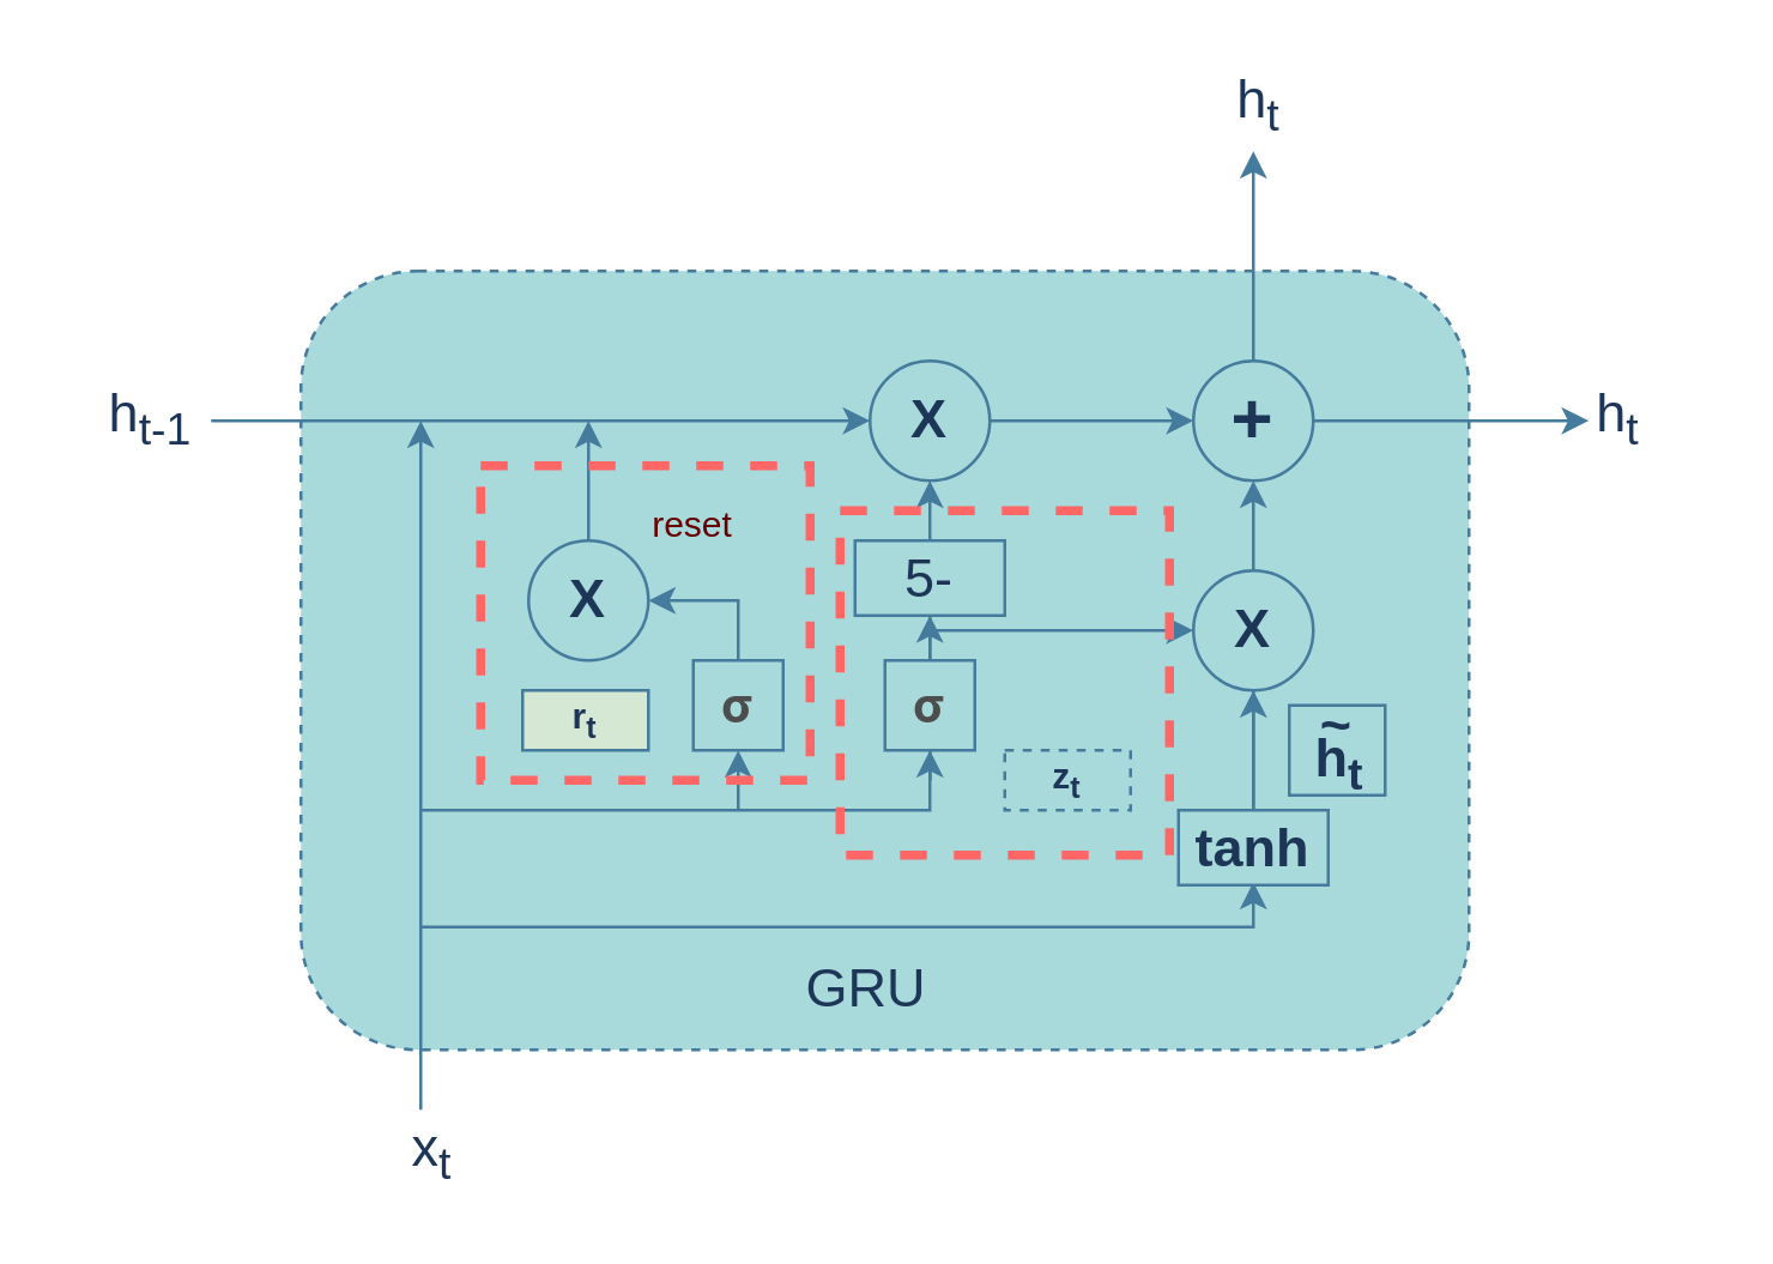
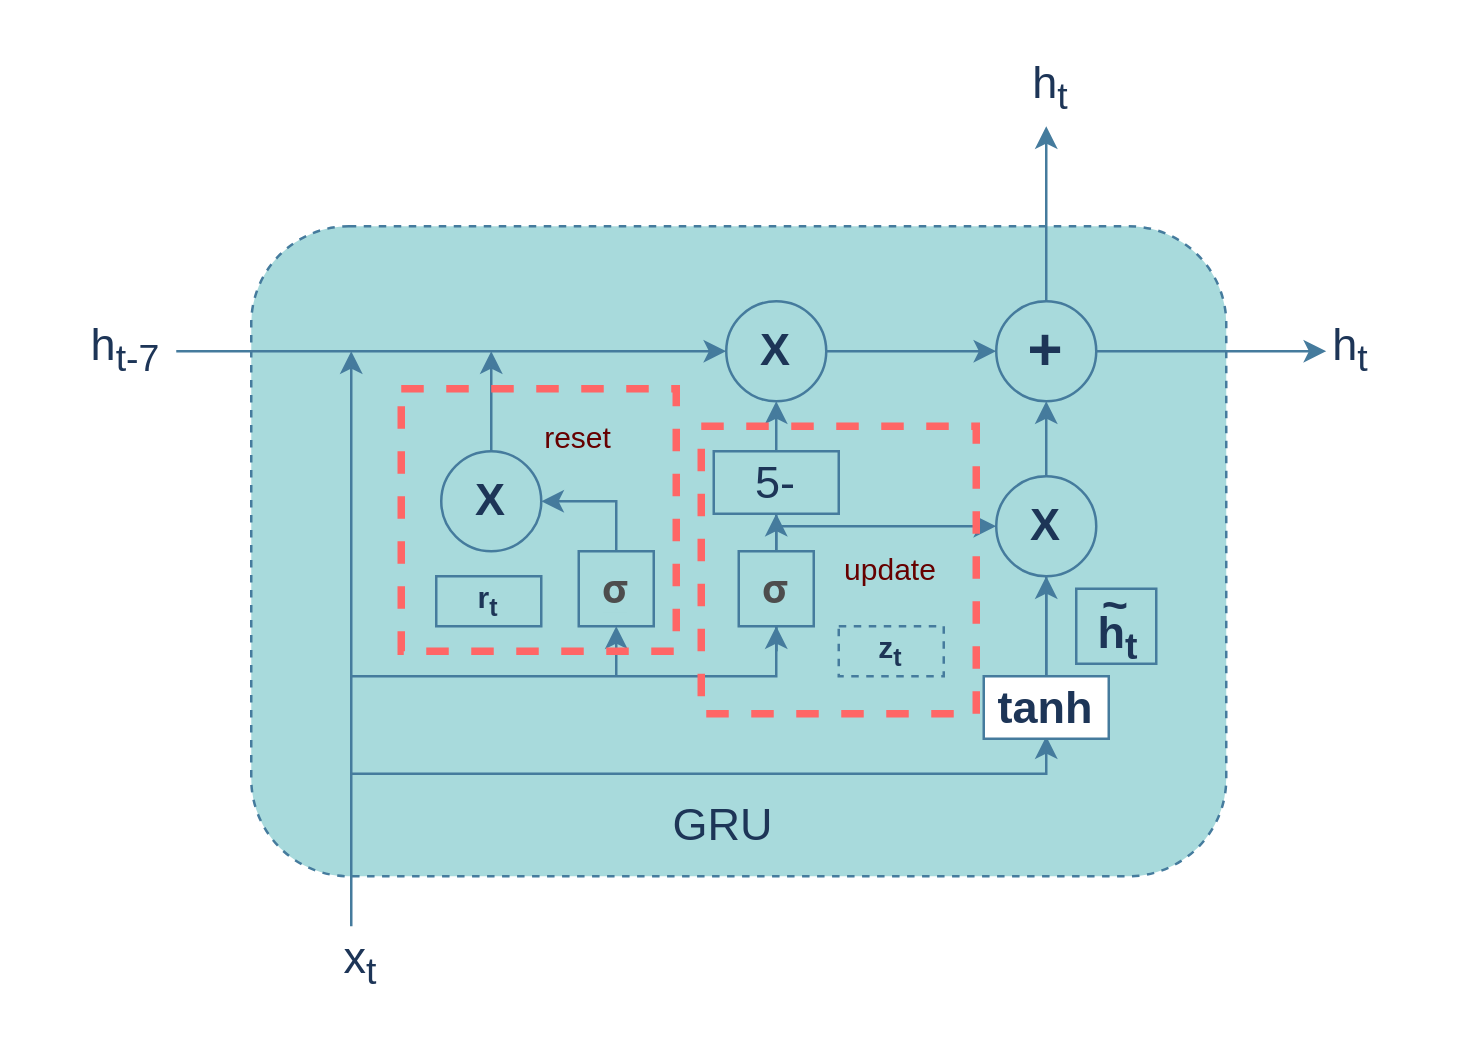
  <mxCell id="0" />
  <mxCell id="1" parent="0" />
  <mxCell id="2" value="" style="rounded=1;whiteSpace=wrap;html=1;dashed=1;labelBackgroundColor=none;fillColor=#A8DADC;strokeColor=#457B9D;fontColor=#1D3557;" vertex="1" parent="1"><mxGeometry x="100" y="90" width="390" height="260" as="geometry" /></mxCell>
  <mxCell id="3" value="" style="endArrow=classic;html=1;rounded=0;labelBackgroundColor=none;strokeColor=#457B9D;fontColor=default;" edge="1" parent="1" source="8"><mxGeometry width="50" height="50" relative="1" as="geometry"><mxPoint x="110" y="140" as="sourcePoint" /><mxPoint x="530" y="140" as="targetPoint" /></mxGeometry></mxCell>
  <mxCell id="4" value="" style="endArrow=classic;html=1;rounded=0;labelBackgroundColor=none;strokeColor=#457B9D;fontColor=default;" edge="1" parent="1" target="5"><mxGeometry width="50" height="50" relative="1" as="geometry"><mxPoint x="70" y="140" as="sourcePoint" /><mxPoint x="510" y="140" as="targetPoint" /></mxGeometry></mxCell>
  <mxCell id="5" value="" style="ellipse;whiteSpace=wrap;html=1;aspect=fixed;labelBackgroundColor=none;fillColor=#A8DADC;strokeColor=#457B9D;fontColor=#1D3557;" vertex="1" parent="1"><mxGeometry x="290" y="120" width="40" height="40" as="geometry" /></mxCell>
  <mxCell id="6" value="" style="endArrow=classic;html=1;rounded=0;labelBackgroundColor=none;strokeColor=#457B9D;fontColor=default;" edge="1" parent="1" source="5" target="8"><mxGeometry width="50" height="50" relative="1" as="geometry"><mxPoint x="330" y="140" as="sourcePoint" /><mxPoint x="510" y="140" as="targetPoint" /></mxGeometry></mxCell>
  <mxCell id="7" style="edgeStyle=orthogonalEdgeStyle;rounded=0;orthogonalLoop=1;jettySize=auto;html=1;exitX=0.5;exitY=0;exitDx=0;exitDy=0;labelBackgroundColor=none;strokeColor=#457B9D;fontColor=default;" edge="1" parent="1" source="8"><mxGeometry relative="1" as="geometry"><mxPoint x="418" y="50" as="targetPoint" /></mxGeometry></mxCell>
  <mxCell id="8" value="" style="ellipse;whiteSpace=wrap;html=1;aspect=fixed;labelBackgroundColor=none;fillColor=#A8DADC;strokeColor=#457B9D;fontColor=#1D3557;" vertex="1" parent="1"><mxGeometry x="398" y="120" width="40" height="40" as="geometry" /></mxCell>
  <mxCell id="9" value="" style="endArrow=classic;html=1;rounded=0;labelBackgroundColor=none;strokeColor=#457B9D;fontColor=default;" edge="1" parent="1"><mxGeometry width="50" height="50" relative="1" as="geometry"><mxPoint x="140" y="370" as="sourcePoint" /><mxPoint x="140" y="140" as="targetPoint" /></mxGeometry></mxCell>
  <mxCell id="10" value="" style="endArrow=classic;html=1;rounded=0;entryX=0.5;entryY=1;entryDx=0;entryDy=0;labelBackgroundColor=none;strokeColor=#457B9D;fontColor=default;" edge="1" parent="1" source="17" target="8"><mxGeometry width="50" height="50" relative="1" as="geometry"><mxPoint x="128" y="290" as="sourcePoint" /><mxPoint x="428" y="290" as="targetPoint" /><Array as="points"><mxPoint x="418" y="290" /></Array></mxGeometry></mxCell>
  <mxCell id="11" value="" style="endArrow=classic;html=1;rounded=0;entryX=0.5;entryY=1;entryDx=0;entryDy=0;labelBackgroundColor=none;strokeColor=#457B9D;fontColor=default;" edge="1" parent="1" source="19" target="5"><mxGeometry width="50" height="50" relative="1" as="geometry"><mxPoint x="140" y="260" as="sourcePoint" /><mxPoint x="260" y="220" as="targetPoint" /><Array as="points"><mxPoint x="310" y="260" /></Array></mxGeometry></mxCell>
  <mxCell id="12" style="edgeStyle=orthogonalEdgeStyle;rounded=0;orthogonalLoop=1;jettySize=auto;html=1;exitX=0.5;exitY=0;exitDx=0;exitDy=0;labelBackgroundColor=none;strokeColor=#457B9D;fontColor=default;" edge="1" parent="1" source="13"><mxGeometry relative="1" as="geometry"><mxPoint x="196" y="140" as="targetPoint" /></mxGeometry></mxCell>
  <mxCell id="13" value="" style="ellipse;whiteSpace=wrap;html=1;aspect=fixed;labelBackgroundColor=none;fillColor=#A8DADC;strokeColor=#457B9D;fontColor=#1D3557;" vertex="1" parent="1"><mxGeometry x="176" y="180" width="40" height="40" as="geometry" /></mxCell>
  <mxCell id="14" value="" style="endArrow=classic;html=1;rounded=0;entryX=1;entryY=0.5;entryDx=0;entryDy=0;labelBackgroundColor=none;strokeColor=#457B9D;fontColor=default;" edge="1" parent="1" source="22" target="13"><mxGeometry width="50" height="50" relative="1" as="geometry"><mxPoint x="246" y="270" as="sourcePoint" /><mxPoint x="396" y="440" as="targetPoint" /><Array as="points"><mxPoint x="246" y="200" /></Array></mxGeometry></mxCell>
  <mxCell id="15" value="" style="endArrow=classic;html=1;rounded=0;entryX=0;entryY=0.5;entryDx=0;entryDy=0;labelBackgroundColor=none;strokeColor=#457B9D;fontColor=default;" edge="1" parent="1" target="17"><mxGeometry width="50" height="50" relative="1" as="geometry"><mxPoint x="310" y="210" as="sourcePoint" /><mxPoint x="390" y="210" as="targetPoint" /></mxGeometry></mxCell>
  <mxCell id="16" value="" style="endArrow=classic;html=1;rounded=0;entryX=0.5;entryY=1;entryDx=0;entryDy=0;labelBackgroundColor=none;strokeColor=#457B9D;fontColor=default;" edge="1" parent="1" source="25" target="17"><mxGeometry width="50" height="50" relative="1" as="geometry"><mxPoint x="128" y="290" as="sourcePoint" /><mxPoint x="418" y="160" as="targetPoint" /><Array as="points"><mxPoint x="418" y="290" /></Array></mxGeometry></mxCell>
  <mxCell id="17" value="" style="ellipse;whiteSpace=wrap;html=1;aspect=fixed;labelBackgroundColor=none;fillColor=#A8DADC;strokeColor=#457B9D;fontColor=#1D3557;" vertex="1" parent="1"><mxGeometry x="398" y="190" width="40" height="40" as="geometry" /></mxCell>
  <mxCell id="18" value="" style="endArrow=classic;html=1;rounded=0;entryX=0.5;entryY=1;entryDx=0;entryDy=0;labelBackgroundColor=none;strokeColor=#457B9D;fontColor=default;" edge="1" parent="1" source="21" target="19"><mxGeometry width="50" height="50" relative="1" as="geometry"><mxPoint x="140" y="260" as="sourcePoint" /><mxPoint x="310" y="160" as="targetPoint" /><Array as="points"><mxPoint x="310" y="260" /></Array></mxGeometry></mxCell>
  <mxCell id="19" value="&lt;font style=&quot;font-size: 18px;&quot;&gt;5-&lt;/font&gt;" style="rounded=0;whiteSpace=wrap;html=1;labelBackgroundColor=none;fillColor=#A8DADC;strokeColor=#457B9D;fontColor=#1D3557;" vertex="1" parent="1"><mxGeometry x="285" y="180" width="50" height="25" as="geometry" /></mxCell>
  <mxCell id="20" value="" style="endArrow=classic;html=1;rounded=0;entryX=0.5;entryY=1;entryDx=0;entryDy=0;labelBackgroundColor=none;strokeColor=#457B9D;fontColor=default;" edge="1" parent="1" target="21"><mxGeometry width="50" height="50" relative="1" as="geometry"><mxPoint x="140" y="270" as="sourcePoint" /><mxPoint x="310" y="205" as="targetPoint" /><Array as="points"><mxPoint x="310" y="270" /></Array></mxGeometry></mxCell>
  <mxCell id="21" value="&lt;span style=&quot;color: rgb(77, 77, 77); font-family: -apple-system, &amp;quot;SF UI Text&amp;quot;, Arial, &amp;quot;PingFang SC&amp;quot;, &amp;quot;Hiragino Sans GB&amp;quot;, &amp;quot;Microsoft YaHei&amp;quot;, &amp;quot;WenQuanYi Micro Hei&amp;quot;, sans-serif; font-size: 16px; font-variant-ligatures: no-common-ligatures; text-align: start;&quot;&gt;&lt;b&gt;σ&lt;/b&gt;&lt;/span&gt;" style="rounded=0;whiteSpace=wrap;html=1;labelBackgroundColor=none;fillColor=#A8DADC;strokeColor=#457B9D;fontColor=#1D3557;" vertex="1" parent="1"><mxGeometry x="295" y="220" width="30" height="30" as="geometry" /></mxCell>
  <mxCell id="22" value="&lt;span style=&quot;color: rgb(77, 77, 77); font-family: -apple-system, &amp;quot;SF UI Text&amp;quot;, Arial, &amp;quot;PingFang SC&amp;quot;, &amp;quot;Hiragino Sans GB&amp;quot;, &amp;quot;Microsoft YaHei&amp;quot;, &amp;quot;WenQuanYi Micro Hei&amp;quot;, sans-serif; font-size: 16px; font-variant-ligatures: no-common-ligatures; text-align: start;&quot;&gt;&lt;b&gt;σ&lt;/b&gt;&lt;/span&gt;" style="rounded=0;whiteSpace=wrap;html=1;labelBackgroundColor=#a8dadc;fillColor=#A8DADC;strokeColor=#457B9D;fontColor=#1D3557;" vertex="1" parent="1"><mxGeometry x="231" y="220" width="30" height="30" as="geometry" /></mxCell>
  <mxCell id="23" value="" style="endArrow=classic;html=1;rounded=0;entryX=0.5;entryY=1;entryDx=0;entryDy=0;labelBackgroundColor=none;strokeColor=#457B9D;fontColor=default;" edge="1" parent="1" target="22"><mxGeometry width="50" height="50" relative="1" as="geometry"><mxPoint x="246" y="270" as="sourcePoint" /><mxPoint x="236" y="330" as="targetPoint" /></mxGeometry></mxCell>
  <mxCell id="24" value="" style="endArrow=classic;html=1;rounded=0;entryX=0.5;entryY=1;entryDx=0;entryDy=0;labelBackgroundColor=none;strokeColor=#457B9D;fontColor=default;" edge="1" parent="1"><mxGeometry width="50" height="50" relative="1" as="geometry"><mxPoint x="140" y="309" as="sourcePoint" /><mxPoint x="418" y="294" as="targetPoint" /><Array as="points"><mxPoint x="418" y="309" /></Array></mxGeometry></mxCell>
- <mxCell id="25" value="&lt;font style=&quot;font-size: 18px;&quot;&gt;&lt;b&gt;tanh&lt;/b&gt;&lt;/font&gt;" style="rounded=0;whiteSpace=wrap;html=1;labelBackgroundColor=none;fillColor=#A8DADC;strokeColor=#457B9D;fontColor=#1D3557;" vertex="1" parent="1"><mxGeometry x="393" y="270" width="50" height="25" as="geometry" /></mxCell>
+ <mxCell id="25" value="&lt;font style=&quot;font-size: 18px;&quot;&gt;&lt;b&gt;tanh&lt;/b&gt;&lt;/font&gt;" style="rounded=0;whiteSpace=wrap;html=1;labelBackgroundColor=none;fillColor=#ffffff;strokeColor=#457B9D;fontColor=#1D3557;" vertex="1" parent="1"><mxGeometry x="393" y="270" width="50" height="25" as="geometry" /></mxCell>
  <mxCell id="26" value="&lt;font style=&quot;font-size: 18px;&quot;&gt;&lt;b&gt;X&lt;/b&gt;&lt;/font&gt;" style="text;html=1;align=center;verticalAlign=middle;whiteSpace=wrap;rounded=0;labelBackgroundColor=none;fontColor=#1D3557;" vertex="1" parent="1"><mxGeometry x="166" y="185" width="60" height="30" as="geometry" /></mxCell>
  <mxCell id="27" value="&lt;font style=&quot;font-size: 18px;&quot;&gt;&lt;b&gt;X&lt;/b&gt;&lt;/font&gt;" style="text;html=1;align=center;verticalAlign=middle;whiteSpace=wrap;rounded=0;labelBackgroundColor=none;fontColor=#1D3557;" vertex="1" parent="1"><mxGeometry x="280" y="125" width="60" height="30" as="geometry" /></mxCell>
  <mxCell id="28" value="&lt;font style=&quot;font-size: 18px;&quot;&gt;&lt;b&gt;X&lt;/b&gt;&lt;/font&gt;" style="text;html=1;align=center;verticalAlign=middle;whiteSpace=wrap;rounded=0;labelBackgroundColor=none;fontColor=#1D3557;" vertex="1" parent="1"><mxGeometry x="388" y="195" width="60" height="30" as="geometry" /></mxCell>
  <mxCell id="29" value="&lt;font style=&quot;font-size: 24px;&quot;&gt;&lt;b&gt;+&lt;/b&gt;&lt;/font&gt;" style="text;html=1;align=center;verticalAlign=middle;whiteSpace=wrap;rounded=0;labelBackgroundColor=none;fontColor=#1D3557;" vertex="1" parent="1"><mxGeometry x="388" y="125" width="60" height="30" as="geometry" /></mxCell>
  <mxCell id="30" value="" style="rounded=0;whiteSpace=wrap;html=1;labelBackgroundColor=none;fillColor=#A8DADC;strokeColor=#457B9D;fontColor=#1D3557;" vertex="1" parent="1"><mxGeometry x="430" y="235" width="32" height="30" as="geometry" /></mxCell>
  <mxCell id="31" value="" style="group;labelBackgroundColor=none;fontColor=#1D3557;" vertex="1" connectable="0" parent="1"><mxGeometry x="415.5" y="227" width="61" height="43" as="geometry" /></mxCell>
  <mxCell id="32" value="&lt;b style=&quot;font-size: 18px;&quot;&gt;h&lt;sub&gt;t&lt;/sub&gt;&lt;/b&gt;" style="text;html=1;align=center;verticalAlign=middle;whiteSpace=wrap;rounded=0;labelBackgroundColor=none;fontColor=#1D3557;" vertex="1" parent="31"><mxGeometry x="1" y="13" width="60" height="30" as="geometry" /></mxCell>
  <mxCell id="33" value="&lt;font style=&quot;font-size: 18px;&quot;&gt;&lt;b&gt;~&lt;/b&gt;&lt;/font&gt;" style="text;html=1;align=center;verticalAlign=middle;whiteSpace=wrap;rounded=0;labelBackgroundColor=none;fontColor=#1D3557;" vertex="1" parent="31"><mxGeometry width="60" height="30" as="geometry" /></mxCell>
  <mxCell id="34" value="z&lt;sub&gt;t&lt;/sub&gt;" style="rounded=0;whiteSpace=wrap;html=1;fontStyle=1;labelBackgroundColor=none;fillColor=#A8DADC;strokeColor=#457B9D;fontColor=#1D3557;dashed=1;" vertex="1" parent="1"><mxGeometry x="335" y="250" width="42" height="20" as="geometry" /></mxCell>
- <mxCell id="35" value="r&lt;sub&gt;t&lt;/sub&gt;" style="rounded=0;whiteSpace=wrap;html=1;fontStyle=1;labelBackgroundColor=none;fillColor=#d5e8d4;strokeColor=#457B9D;fontColor=#1D3557;" vertex="1" parent="1"><mxGeometry x="174" y="230" width="42" height="20" as="geometry" /></mxCell>
+ <mxCell id="35" value="r&lt;sub&gt;t&lt;/sub&gt;" style="rounded=0;whiteSpace=wrap;html=1;fontStyle=1;labelBackgroundColor=none;fillColor=#A8DADC;strokeColor=#457B9D;fontColor=#1D3557;" vertex="1" parent="1"><mxGeometry x="174" y="230" width="42" height="20" as="geometry" /></mxCell>
  <mxCell id="36" value="" style="rounded=0;whiteSpace=wrap;html=1;strokeColor=#FF6666;fontColor=#1D3557;fillColor=none;dashed=1;strokeWidth=3;" vertex="1" parent="1"><mxGeometry x="160" y="155" width="110" height="105" as="geometry" /></mxCell>
  <mxCell id="37" value="" style="rounded=0;whiteSpace=wrap;html=1;strokeColor=#FF6666;fontColor=#1D3557;fillColor=none;dashed=1;strokeWidth=3;" vertex="1" parent="1"><mxGeometry x="280" y="170" width="110" height="115" as="geometry" /></mxCell>
  <mxCell id="38" value="reset" style="text;html=1;align=center;verticalAlign=middle;whiteSpace=wrap;rounded=0;fontColor=#660000;" vertex="1" parent="1"><mxGeometry x="201" y="160" width="60" height="30" as="geometry" /></mxCell>
+ <mxCell id="39" value="update" style="text;html=1;align=center;verticalAlign=middle;whiteSpace=wrap;rounded=0;fontColor=#660000;" vertex="1" parent="1"><mxGeometry x="326" y="212.5" width="60" height="30" as="geometry" /></mxCell>
  <mxCell id="40" value="&lt;font style=&quot;font-size: 18px;&quot;&gt;GRU&lt;/font&gt;" style="text;html=1;align=center;verticalAlign=middle;whiteSpace=wrap;rounded=0;fontColor=#1D3557;" vertex="1" parent="1"><mxGeometry x="259" y="315" width="60" height="30" as="geometry" /></mxCell>
- <mxCell id="41" value="&lt;font style=&quot;font-size: 18px;&quot;&gt;h&lt;sub&gt;t-1&lt;/sub&gt;&lt;/font&gt;" style="text;html=1;align=center;verticalAlign=middle;whiteSpace=wrap;rounded=0;fontColor=#1D3557;" vertex="1" parent="1"><mxGeometry x="20" y="125" width="60" height="30" as="geometry" /></mxCell>
+ <mxCell id="41" value="&lt;font style=&quot;font-size: 18px;&quot;&gt;h&lt;sub&gt;t-7&lt;/sub&gt;&lt;/font&gt;" style="text;html=1;align=center;verticalAlign=middle;whiteSpace=wrap;rounded=0;fontColor=#1D3557;" vertex="1" parent="1"><mxGeometry x="20" y="125" width="60" height="30" as="geometry" /></mxCell>
  <mxCell id="42" value="&lt;font style=&quot;font-size: 18px;&quot;&gt;h&lt;sub&gt;t&lt;/sub&gt;&lt;/font&gt;" style="text;html=1;align=center;verticalAlign=middle;whiteSpace=wrap;rounded=0;fontColor=#1D3557;" vertex="1" parent="1"><mxGeometry x="390" y="20" width="60" height="30" as="geometry" /></mxCell>
  <mxCell id="43" value="&lt;font style=&quot;font-size: 18px;&quot;&gt;h&lt;sub&gt;t&lt;/sub&gt;&lt;/font&gt;" style="text;html=1;align=center;verticalAlign=middle;whiteSpace=wrap;rounded=0;fontColor=#1D3557;" vertex="1" parent="1"><mxGeometry x="510" y="125" width="60" height="30" as="geometry" /></mxCell>
  <mxCell id="44" value="&lt;span style=&quot;font-size: 18px;&quot;&gt;x&lt;sub&gt;t&lt;/sub&gt;&lt;/span&gt;" style="text;html=1;align=center;verticalAlign=middle;whiteSpace=wrap;rounded=0;fontColor=#1D3557;" vertex="1" parent="1"><mxGeometry x="114" y="370" width="60" height="30" as="geometry" /></mxCell>
